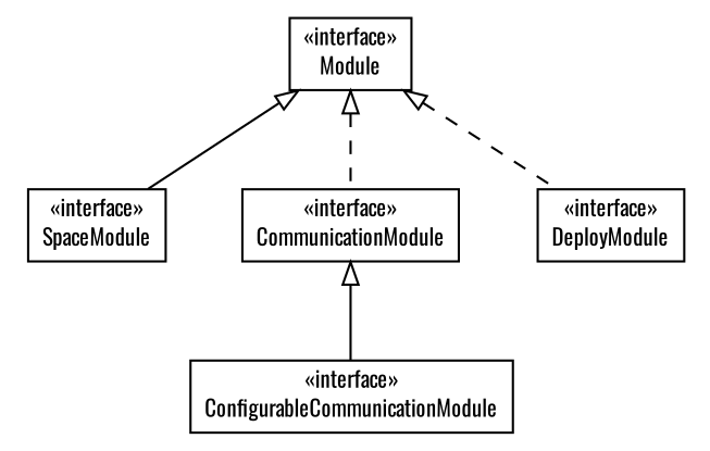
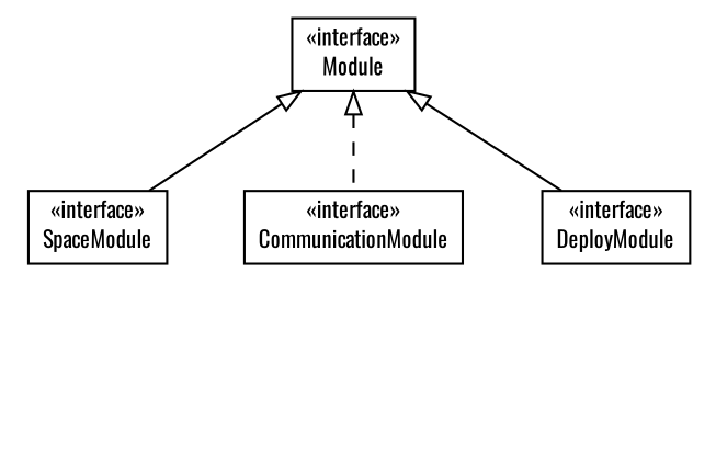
  digraph {
    fontname=Oswald
    nodesep=0.25
    ranksep=0.5
    node [fontcolor=black fontname=Oswald fontsize=10.0 shape=plaintext]
    edge [arrowtail=empty dir=back fontname=Oswald fontsize=10 headport=p labelfontname=Helvetica labelfontsize=10 style=solid tailport=p]
    n1 [label=<<table title="org.universAAL.middleware.modules.SpaceModule" border="0" cellborder="1" cellspacing="0" cellpadding="2" port="p" href="./SpaceModule.html"> 		<tr><td><table border="0" cellspacing="0" cellpadding="1"> <tr><td align="center" balign="center"> &#171;interface&#187; </td></tr> <tr><td align="center" balign="center"> SpaceModule </td></tr> 		</table></td></tr> 		</table>>]
-   n2 [label=<<table title="org.universAAL.middleware.modules.ConfigurableCommunicationModule" border="0" cellborder="1" cellspacing="0" cellpadding="2" port="p" href="./ConfigurableCommunicationModule.html"> 		<tr><td><table border="0" cellspacing="0" cellpadding="1"> <tr><td align="center" balign="center"> &#171;interface&#187; </td></tr> <tr><td align="center" balign="center"> ConfigurableCommunicationModule </td></tr> 		</table></td></tr> 		</table>>]
    n3 [label=<<table title="org.universAAL.middleware.modules.CommunicationModule" border="0" cellborder="1" cellspacing="0" cellpadding="2" port="p" href="./CommunicationModule.html"> 		<tr><td><table border="0" cellspacing="0" cellpadding="1"> <tr><td align="center" balign="center"> &#171;interface&#187; </td></tr> <tr><td align="center" balign="center"> CommunicationModule </td></tr> 		</table></td></tr> 		</table>>]
    n4 [label=<<table title="org.universAAL.middleware.modules.Module" border="0" cellborder="1" cellspacing="0" cellpadding="2" port="p" href="./Module.html"> 		<tr><td><table border="0" cellspacing="0" cellpadding="1"> <tr><td align="center" balign="center"> &#171;interface&#187; </td></tr> <tr><td align="center" balign="center"> Module </td></tr> 		</table></td></tr> 		</table>>]
    n5 [label=<<table title="org.universAAL.middleware.modules.DeployModule" border="0" cellborder="1" cellspacing="0" cellpadding="2" port="p" href="./DeployModule.html"> 		<tr><td><table border="0" cellspacing="0" cellpadding="1"> <tr><td align="center" balign="center"> &#171;interface&#187; </td></tr> <tr><td align="center" balign="center"> DeployModule </td></tr> 		</table></td></tr> 		</table>>]
-   n3 -> n2
    n4 -> n1
    n4 -> n3 [style=dashed]
-   n4 -> n5 [style=dashed]
+   n4 -> n5
  }
